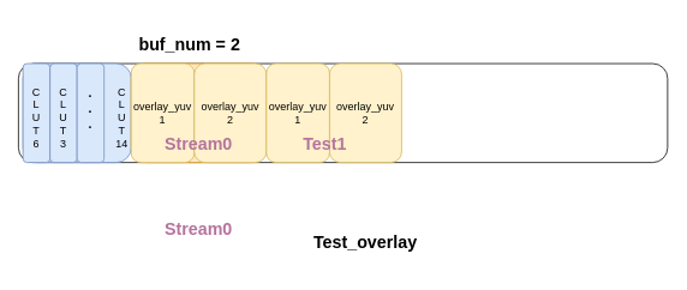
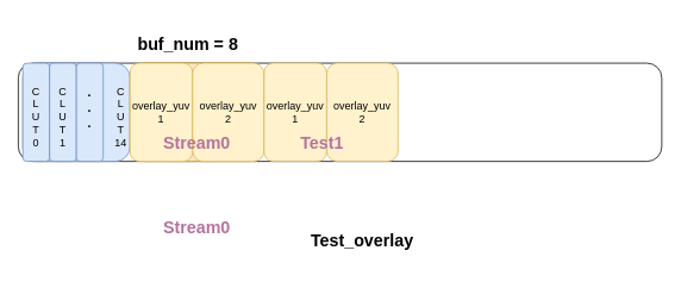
  <mxCell id="0" />
  <mxCell id="1" parent="0" />
  <mxCell id="2" value="" style="rounded=0;whiteSpace=wrap;html=1;" vertex="1" parent="1"><mxGeometry x="265" y="80" width="120" height="60" as="geometry" /></mxCell>
  <mxCell id="3" value="" style="rounded=1;whiteSpace=wrap;html=1;" vertex="1" parent="1"><mxGeometry x="20" y="70" width="720" height="110" as="geometry" /></mxCell>
  <mxCell id="4" value="&lt;b&gt;&lt;font style=&quot;font-size: 19px&quot;&gt;Test_overlay&lt;/font&gt;&lt;/b&gt;" style="text;html=1;strokeColor=none;fillColor=none;align=center;verticalAlign=middle;whiteSpace=wrap;rounded=0;" vertex="1" parent="1"><mxGeometry x="340" y="240" width="130" height="60" as="geometry" /></mxCell>
  <mxCell id="5" value="" style="rounded=1;whiteSpace=wrap;html=1;fillColor=#dae8fc;strokeColor=#6c8ebf;" vertex="1" parent="1"><mxGeometry x="25" y="70" width="120" height="110" as="geometry" /></mxCell>
  <mxCell id="6" value="" style="rounded=1;whiteSpace=wrap;html=1;fillColor=#dae8fc;strokeColor=#6c8ebf;" vertex="1" parent="1"><mxGeometry x="25" y="70" width="30" height="110" as="geometry" /></mxCell>
  <mxCell id="7" value="" style="rounded=1;whiteSpace=wrap;html=1;fillColor=#dae8fc;strokeColor=#6c8ebf;" vertex="1" parent="1"><mxGeometry x="55" y="70" width="30" height="110" as="geometry" /></mxCell>
  <mxCell id="8" value="" style="rounded=1;whiteSpace=wrap;html=1;fillColor=#dae8fc;strokeColor=#6c8ebf;" vertex="1" parent="1"><mxGeometry x="85" y="70" width="30" height="110" as="geometry" /></mxCell>
- <mxCell id="9" value="C&lt;br&gt;L&lt;br&gt;U&lt;br&gt;T&lt;br&gt;6" style="text;html=1;strokeColor=none;fillColor=none;align=center;verticalAlign=middle;whiteSpace=wrap;rounded=0;" vertex="1" parent="1"><mxGeometry x="20" y="90" width="40" height="80" as="geometry" /></mxCell>
- <mxCell id="10" value="C&lt;br&gt;L&lt;br&gt;U&lt;br&gt;T&lt;br&gt;3" style="text;html=1;strokeColor=none;fillColor=none;align=center;verticalAlign=middle;whiteSpace=wrap;rounded=0;" vertex="1" parent="1"><mxGeometry x="50" y="90" width="40" height="80" as="geometry" /></mxCell>
+ <mxCell id="9" value="C&lt;br&gt;L&lt;br&gt;U&lt;br&gt;T&lt;br&gt;0" style="text;html=1;strokeColor=none;fillColor=none;align=center;verticalAlign=middle;whiteSpace=wrap;rounded=0;" vertex="1" parent="1"><mxGeometry x="20" y="90" width="40" height="80" as="geometry" /></mxCell>
+ <mxCell id="10" value="C&lt;br&gt;L&lt;br&gt;U&lt;br&gt;T&lt;br&gt;1" style="text;html=1;strokeColor=none;fillColor=none;align=center;verticalAlign=middle;whiteSpace=wrap;rounded=0;" vertex="1" parent="1"><mxGeometry x="50" y="90" width="40" height="80" as="geometry" /></mxCell>
  <mxCell id="11" value="&lt;b style=&quot;font-size: 14px&quot;&gt;.&lt;br&gt;.&lt;br&gt;.&lt;/b&gt;" style="text;html=1;strokeColor=none;fillColor=none;align=center;verticalAlign=middle;whiteSpace=wrap;rounded=0;" vertex="1" parent="1"><mxGeometry x="80" y="80" width="40" height="80" as="geometry" /></mxCell>
  <mxCell id="12" value="C&lt;br&gt;L&lt;br&gt;U&lt;br&gt;T&lt;br&gt;14" style="text;html=1;strokeColor=none;fillColor=none;align=center;verticalAlign=middle;whiteSpace=wrap;rounded=0;" vertex="1" parent="1"><mxGeometry x="115" y="90" width="40" height="80" as="geometry" /></mxCell>
  <mxCell id="13" value="" style="rounded=1;whiteSpace=wrap;html=1;fillColor=#ffe6cc;strokeColor=#d79b00;" vertex="1" parent="1"><mxGeometry x="145" y="70" width="150" height="110" as="geometry" /></mxCell>
- <mxCell id="14" value="&lt;b&gt;&lt;font style=&quot;font-size: 19px&quot;&gt;buf_num = 2&lt;/font&gt;&lt;/b&gt;" style="text;html=1;strokeColor=none;fillColor=none;align=center;verticalAlign=middle;whiteSpace=wrap;rounded=0;" vertex="1" parent="1"><mxGeometry x="145" y="20" width="130" height="60" as="geometry" /></mxCell>
+ <mxCell id="14" value="&lt;b&gt;&lt;font style=&quot;font-size: 19px&quot;&gt;buf_num = 8&lt;/font&gt;&lt;/b&gt;" style="text;html=1;strokeColor=none;fillColor=none;align=center;verticalAlign=middle;whiteSpace=wrap;rounded=0;" vertex="1" parent="1"><mxGeometry x="145" y="20" width="130" height="60" as="geometry" /></mxCell>
  <mxCell id="15" value="overlay_yuv&lt;br&gt;1" style="rounded=1;whiteSpace=wrap;html=1;fillColor=#fff2cc;strokeColor=#d6b656;" vertex="1" parent="1"><mxGeometry x="145" y="70" width="70" height="110" as="geometry" /></mxCell>
  <mxCell id="16" value="overlay_yuv&lt;br&gt;2" style="rounded=1;whiteSpace=wrap;html=1;fillColor=#fff2cc;strokeColor=#d6b656;" vertex="1" parent="1"><mxGeometry x="215" y="70" width="80" height="110" as="geometry" /></mxCell>
  <mxCell id="17" value="&lt;span style=&quot;font-size: 19px&quot;&gt;&lt;b&gt;&lt;font color=&quot;#b5739d&quot;&gt;Stream0&lt;/font&gt;&lt;/b&gt;&lt;/span&gt;" style="text;html=1;strokeColor=none;fillColor=none;align=center;verticalAlign=middle;whiteSpace=wrap;rounded=0;" vertex="1" parent="1"><mxGeometry x="155" y="130" width="130" height="60" as="geometry" /></mxCell>
  <mxCell id="18" value="&lt;span style=&quot;font-size: 19px&quot;&gt;&lt;b&gt;&lt;font color=&quot;#b5739d&quot;&gt;Stream0&lt;/font&gt;&lt;/b&gt;&lt;/span&gt;" style="text;html=1;strokeColor=none;fillColor=none;align=center;verticalAlign=middle;whiteSpace=wrap;rounded=0;" vertex="1" parent="1"><mxGeometry x="155" y="225" width="130" height="60" as="geometry" /></mxCell>
  <mxCell id="19" value="overlay_yuv&lt;br&gt;2" style="rounded=1;whiteSpace=wrap;html=1;fillColor=#fff2cc;strokeColor=#d6b656;" vertex="1" parent="1"><mxGeometry x="365" y="70" width="80" height="110" as="geometry" /></mxCell>
  <mxCell id="20" value="overlay_yuv&lt;br&gt;1" style="rounded=1;whiteSpace=wrap;html=1;fillColor=#fff2cc;strokeColor=#d6b656;" vertex="1" parent="1"><mxGeometry x="295" y="70" width="70" height="110" as="geometry" /></mxCell>
  <mxCell id="21" value="&lt;span style=&quot;font-size: 19px&quot;&gt;&lt;b&gt;&lt;font color=&quot;#b5739d&quot;&gt;Test1&lt;/font&gt;&lt;/b&gt;&lt;/span&gt;" style="text;html=1;strokeColor=none;fillColor=none;align=center;verticalAlign=middle;whiteSpace=wrap;rounded=0;" vertex="1" parent="1"><mxGeometry x="295" y="130" width="130" height="60" as="geometry" /></mxCell>
